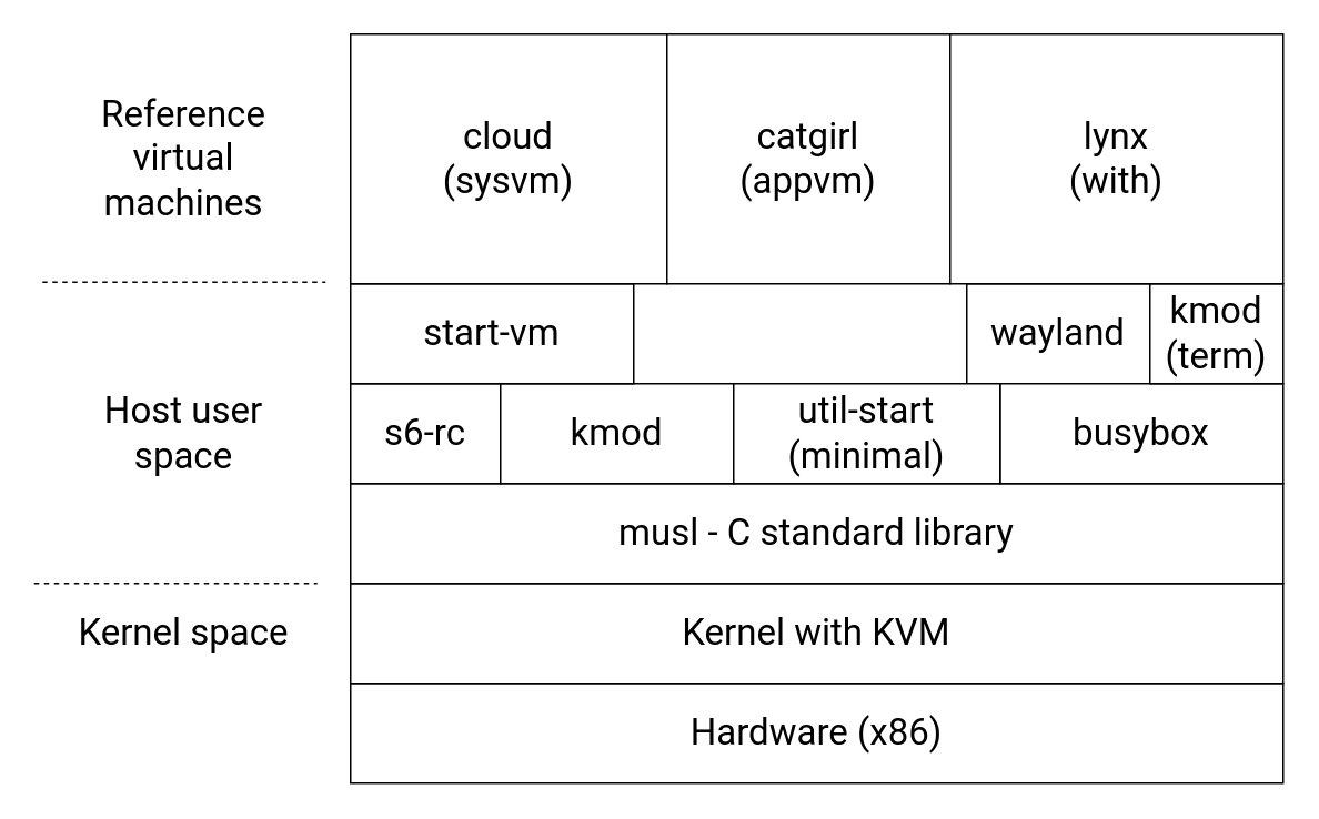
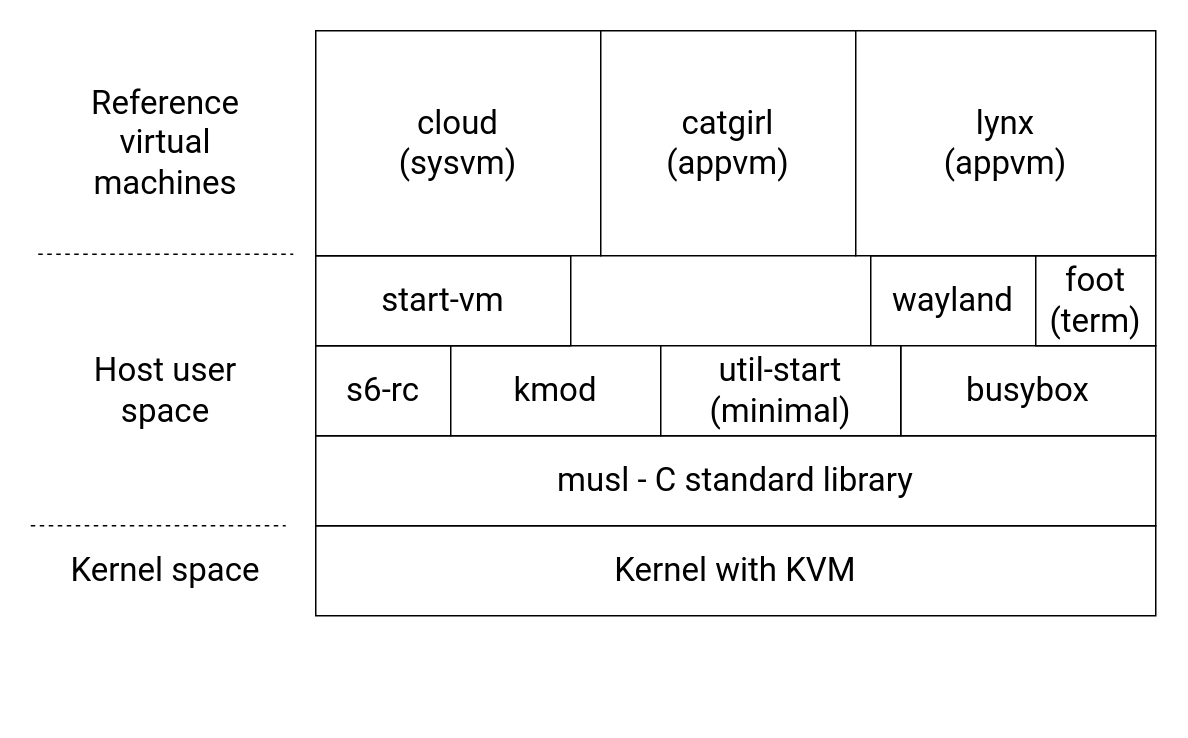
  <mxCell id="0" />
  <mxCell id="1" parent="0" />
- <mxCell id="2" value="&lt;font face=&quot;Roboto&quot; style=&quot;font-size: 22px&quot;&gt;Hardware (x86)&lt;/font&gt;" style="rounded=0;whiteSpace=wrap;html=1;" parent="1" vertex="1"><mxGeometry x="210" y="410" width="560" height="60" as="geometry" /></mxCell>
  <mxCell id="3" value="&lt;font face=&quot;Roboto&quot; style=&quot;font-size: 22px&quot;&gt;Kernel with KVM&lt;/font&gt;" style="rounded=0;whiteSpace=wrap;html=1;" parent="1" vertex="1"><mxGeometry x="210" y="350" width="560" height="60" as="geometry" /></mxCell>
  <mxCell id="4" value="Kernel space" style="text;html=1;strokeColor=none;fillColor=none;align=center;verticalAlign=middle;whiteSpace=wrap;rounded=0;fontFamily=Roboto;fontSize=22;fontSource=https%3A%2F%2Ffonts.googleapis.com%2Fcss%3Ffamily%3DRoboto;" parent="1" vertex="1"><mxGeometry x="30" y="365" width="160" height="30" as="geometry" /></mxCell>
  <mxCell id="5" value="Host user space" style="text;html=1;strokeColor=none;fillColor=none;align=center;verticalAlign=middle;whiteSpace=wrap;rounded=0;fontFamily=Roboto;fontSize=22;fontSource=https%3A%2F%2Ffonts.googleapis.com%2Fcss%3Ffamily%3DRoboto;" parent="1" vertex="1"><mxGeometry x="30" y="245" width="160" height="30" as="geometry" /></mxCell>
  <mxCell id="6" value="&lt;font face=&quot;Roboto&quot; style=&quot;font-size: 22px&quot;&gt;musl&amp;nbsp;- C&amp;nbsp;&lt;/font&gt;&lt;span style=&quot;font-family: &amp;#34;roboto&amp;#34; ; font-size: 22px&quot;&gt;standard&amp;nbsp;&lt;/span&gt;&lt;font face=&quot;Roboto&quot; style=&quot;font-size: 22px&quot;&gt;library&lt;/font&gt;" style="rounded=0;whiteSpace=wrap;html=1;" parent="1" vertex="1"><mxGeometry x="210" y="290" width="560" height="60" as="geometry" /></mxCell>
  <mxCell id="7" value="" style="endArrow=none;html=1;rounded=0;fontFamily=Roboto;fontSource=https%3A%2F%2Ffonts.googleapis.com%2Fcss%3Ffamily%3DRoboto;fontSize=22;dashed=1;" parent="1" edge="1"><mxGeometry width="50" height="50" relative="1" as="geometry"><mxPoint x="20" y="350" as="sourcePoint" /><mxPoint x="190" y="350" as="targetPoint" /></mxGeometry></mxCell>
  <mxCell id="8" value="&lt;font face=&quot;Roboto&quot;&gt;&lt;span style=&quot;font-size: 22px&quot;&gt;s6-rc&lt;/span&gt;&lt;/font&gt;" style="rounded=0;whiteSpace=wrap;html=1;" parent="1" vertex="1"><mxGeometry x="210" y="230" width="90" height="60" as="geometry" /></mxCell>
  <mxCell id="9" value="&lt;font face=&quot;Roboto&quot;&gt;&lt;span style=&quot;font-size: 22px&quot;&gt;wayland&lt;/span&gt;&lt;/font&gt;" style="rounded=0;whiteSpace=wrap;html=1;" parent="1" vertex="1"><mxGeometry x="580" y="170" width="110" height="60" as="geometry" /></mxCell>
  <mxCell id="10" value="&lt;font face=&quot;Roboto&quot;&gt;&lt;span style=&quot;font-size: 22px&quot;&gt;busybox&lt;/span&gt;&lt;/font&gt;" style="rounded=0;whiteSpace=wrap;html=1;" parent="1" vertex="1"><mxGeometry x="600" y="230" width="170" height="60" as="geometry" /></mxCell>
- <mxCell id="11" value="&lt;font face=&quot;Roboto&quot;&gt;&lt;span style=&quot;font-size: 22px&quot;&gt;kmod &lt;br&gt;(term)&lt;/span&gt;&lt;/font&gt;" style="rounded=0;whiteSpace=wrap;html=1;" parent="1" vertex="1"><mxGeometry x="690" y="170" width="80" height="60" as="geometry" /></mxCell>
+ <mxCell id="11" value="&lt;font face=&quot;Roboto&quot;&gt;&lt;span style=&quot;font-size: 22px&quot;&gt;foot &lt;br&gt;(term)&lt;/span&gt;&lt;/font&gt;" style="rounded=0;whiteSpace=wrap;html=1;" parent="1" vertex="1"><mxGeometry x="690" y="170" width="80" height="60" as="geometry" /></mxCell>
  <mxCell id="12" value="&lt;font face=&quot;Roboto&quot;&gt;&lt;span style=&quot;font-size: 22px&quot;&gt;kmod&lt;/span&gt;&lt;/font&gt;" style="rounded=0;whiteSpace=wrap;html=1;" parent="1" vertex="1"><mxGeometry x="300" y="230" width="140" height="60" as="geometry" /></mxCell>
  <mxCell id="13" value="&lt;font face=&quot;Roboto&quot; style=&quot;font-size: 22px&quot;&gt;util-start&lt;br&gt;(minimal)&lt;br&gt;&lt;/font&gt;" style="rounded=0;whiteSpace=wrap;html=1;" parent="1" vertex="1"><mxGeometry x="440" y="230" width="160" height="60" as="geometry" /></mxCell>
  <mxCell id="14" value="&lt;font face=&quot;Roboto&quot; style=&quot;font-size: 22px&quot;&gt;start-vm&lt;/font&gt;" style="rounded=0;whiteSpace=wrap;html=1;" parent="1" vertex="1"><mxGeometry x="210" y="170" width="170" height="60" as="geometry" /></mxCell>
  <mxCell id="15" value="&lt;font face=&quot;Roboto&quot; style=&quot;font-size: 22px&quot;&gt;cloud&lt;br&gt;(sysvm)&lt;br&gt;&lt;/font&gt;" style="rounded=0;whiteSpace=wrap;html=1;" parent="1" vertex="1"><mxGeometry x="210" y="20" width="190" height="150" as="geometry" /></mxCell>
  <mxCell id="16" value="" style="endArrow=none;html=1;rounded=0;fontFamily=Roboto;fontSource=https%3A%2F%2Ffonts.googleapis.com%2Fcss%3Ffamily%3DRoboto;fontSize=22;dashed=1;" parent="1" edge="1"><mxGeometry width="50" height="50" relative="1" as="geometry"><mxPoint x="25" y="169" as="sourcePoint" /><mxPoint x="195" y="169" as="targetPoint" /></mxGeometry></mxCell>
  <mxCell id="17" value="&lt;font face=&quot;Roboto&quot; style=&quot;font-size: 22px&quot;&gt;catgirl&lt;br&gt;(appvm)&lt;br&gt;&lt;/font&gt;" style="rounded=0;whiteSpace=wrap;html=1;" parent="1" vertex="1"><mxGeometry x="400" y="20" width="170" height="150" as="geometry" /></mxCell>
- <mxCell id="18" value="&lt;font face=&quot;Roboto&quot; style=&quot;font-size: 22px&quot;&gt;lynx&lt;br&gt;(with)&lt;br&gt;&lt;/font&gt;" style="rounded=0;whiteSpace=wrap;html=1;" parent="1" vertex="1"><mxGeometry x="570" y="20" width="200" height="150" as="geometry" /></mxCell>
+ <mxCell id="18" value="&lt;font face=&quot;Roboto&quot; style=&quot;font-size: 22px&quot;&gt;lynx&lt;br&gt;(appvm)&lt;br&gt;&lt;/font&gt;" style="rounded=0;whiteSpace=wrap;html=1;" parent="1" vertex="1"><mxGeometry x="570" y="20" width="200" height="150" as="geometry" /></mxCell>
  <mxCell id="19" value="Reference virtual&lt;br&gt;machines" style="text;html=1;strokeColor=none;fillColor=none;align=center;verticalAlign=middle;whiteSpace=wrap;rounded=0;fontFamily=Roboto;fontSize=22;fontSource=https%3A%2F%2Ffonts.googleapis.com%2Fcss%3Ffamily%3DRoboto;" parent="1" vertex="1"><mxGeometry x="30" y="80" width="160" height="30" as="geometry" /></mxCell>
